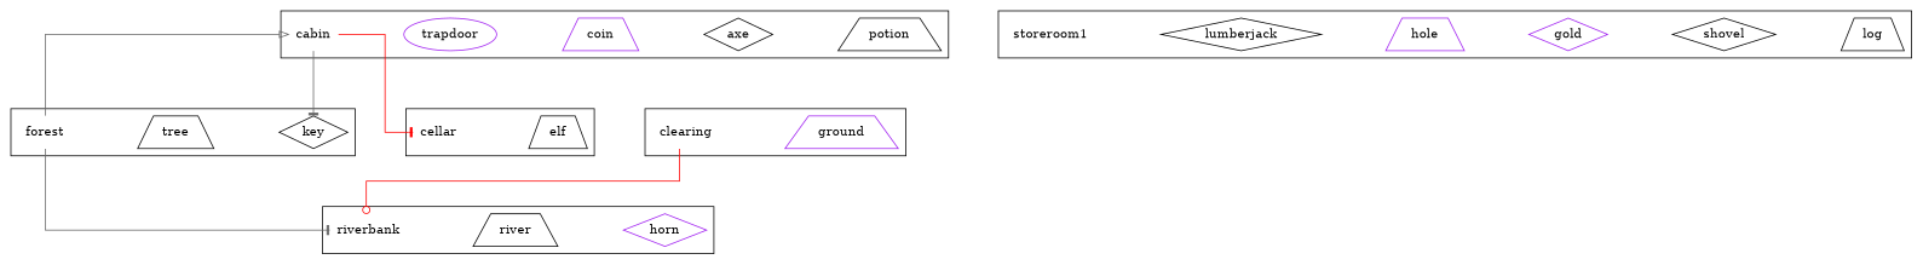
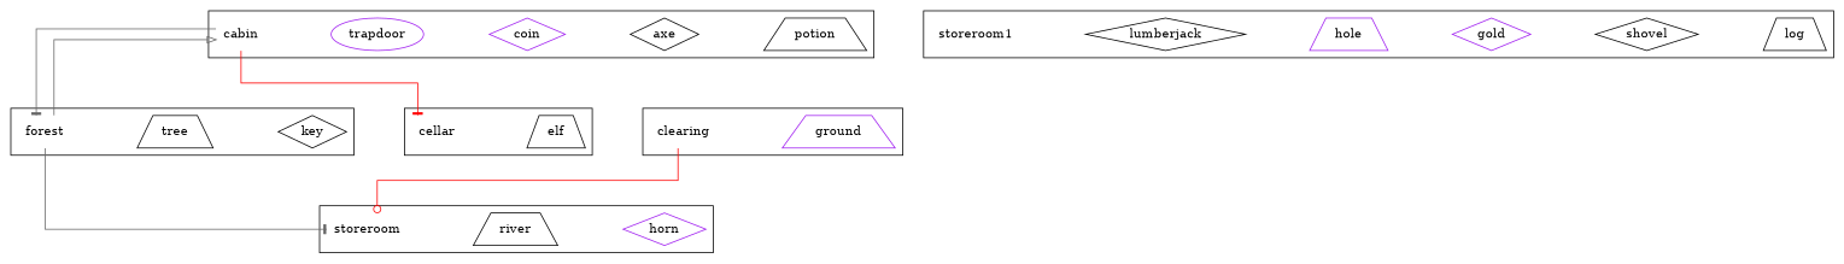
  digraph {
    fontname="DejaVu Serif"
    nodesep=1
    ranksep=1
    splines=ortho
    node [color=black fontname="DejaVu Serif" shape=trapezium]
    edge [arrowhead=tee color=gray40 fontname="DejaVu Serif"]
    potion [description="A bottle of magic potion"]
    axe [description="A razor sharp axe" shape=diamond]
-   coin [color=purple description="A silver coin"]
+   coin [color=purple description="A silver coin" shape=diamond]
    trapdoor [color=purple description="A locked wooden trapdoor in the floor" shape=ellipse]
    cabin [description="A log cabin in the woods" shape=none]
    key [description="A rusty old key" shape=diamond]
    tree [description="A tall pine tree"]
    forest [description="A deep dark forest" shape=none]
    elf [description="An angry looking Elf"]
    cellar [color=purple description="A dusty cellar" shape=none]
    horn [color=purple description="An old brass horn" shape=diamond]
    river [description="A fast flowing river"]
-   riverbank [color=purple description="A grassy riverbank" shape=none]
+   riverbank [color=purple description="A grassy riverbank" shape=none label=storeroom]
    ground [color=purple description="It looks like the soil has been recently disturbed"]
    clearing [color=purple description="A clearing in the woods" shape=none]
    log [description="A heavy wooden log"]
    shovel [description="A sturdy shovel" shape=diamond]
    gold [color=purple description="A big pot of gold" shape=diamond]
    hole [color=purple description="A deep hole in the ground"]
    lumberjack [description="A burly wood cutter" shape=diamond]
    n21 [color=purple description="Storage for any entities not placed in the game" label=storeroom1 shape=none]
    subgraph sub_1 {
      subgraph cluster_2 {
        cabin
        subgraph sub_3 {
          potion
          axe
          coin
        }
        subgraph sub_4 {
          trapdoor
        }
      }
      subgraph cluster_5 {
        forest
        subgraph sub_6 {
          key
        }
        subgraph sub_7 {
          tree
        }
      }
      subgraph cluster_8 {
        cellar
        subgraph sub_9 {
          elf
        }
      }
      subgraph cluster_10 {
        riverbank
        subgraph sub_11 {
          horn
        }
        subgraph sub_12 {
          river
        }
      }
      subgraph cluster_13 {
        clearing
        subgraph sub_14 {
          ground
        }
      }
      subgraph cluster_15 {
        n21
        subgraph sub_16 {
          log
          shovel
          gold
        }
        subgraph sub_17 {
          hole
        }
        subgraph sub_18 {
          lumberjack
        }
      }
    }
    subgraph sub_19 {
      cabin
      forest
      cellar
      riverbank
      clearing
    }
-   cabin -> key
+   cabin -> forest
    cabin -> cellar [color=red]
    forest -> cabin [arrowhead=onormal]
    forest -> riverbank
    clearing -> riverbank [arrowhead=odot color=red]
  }
